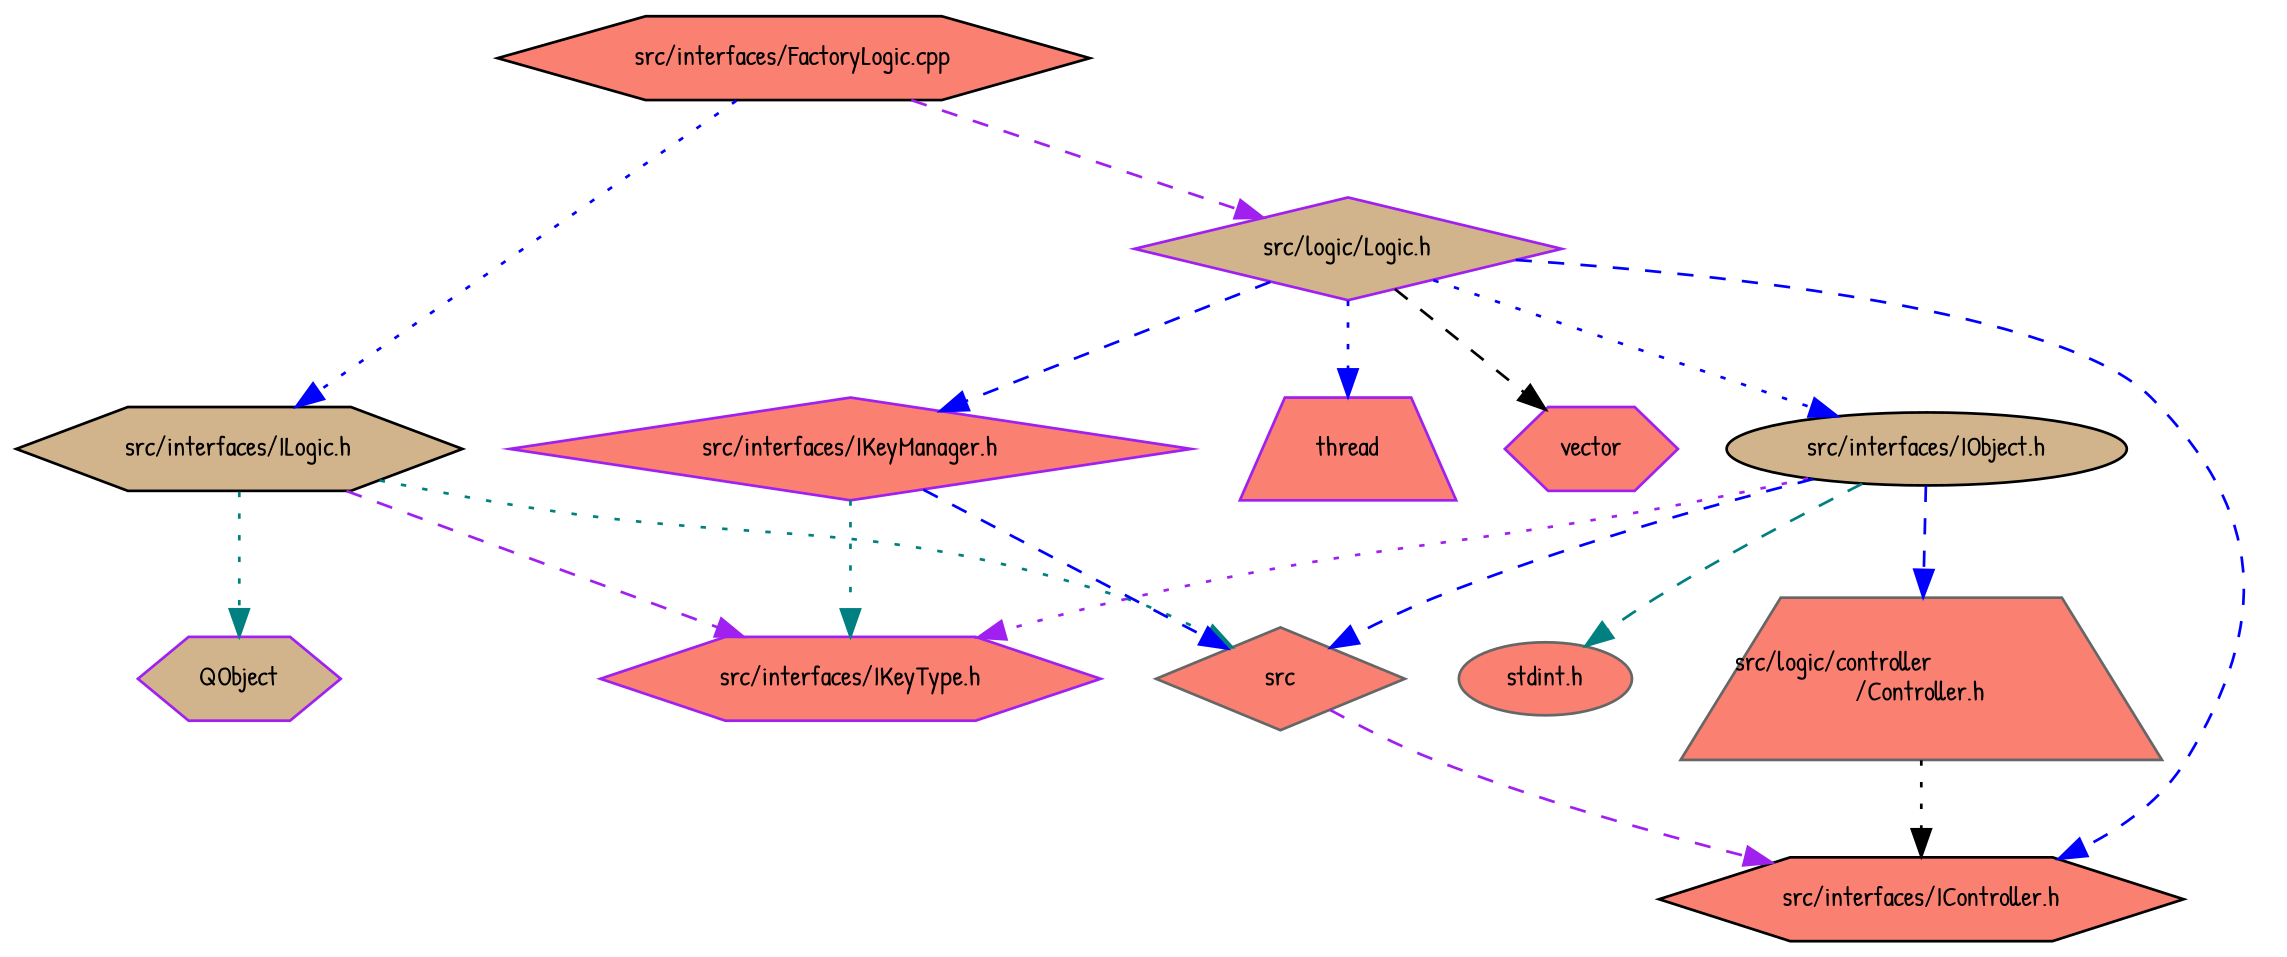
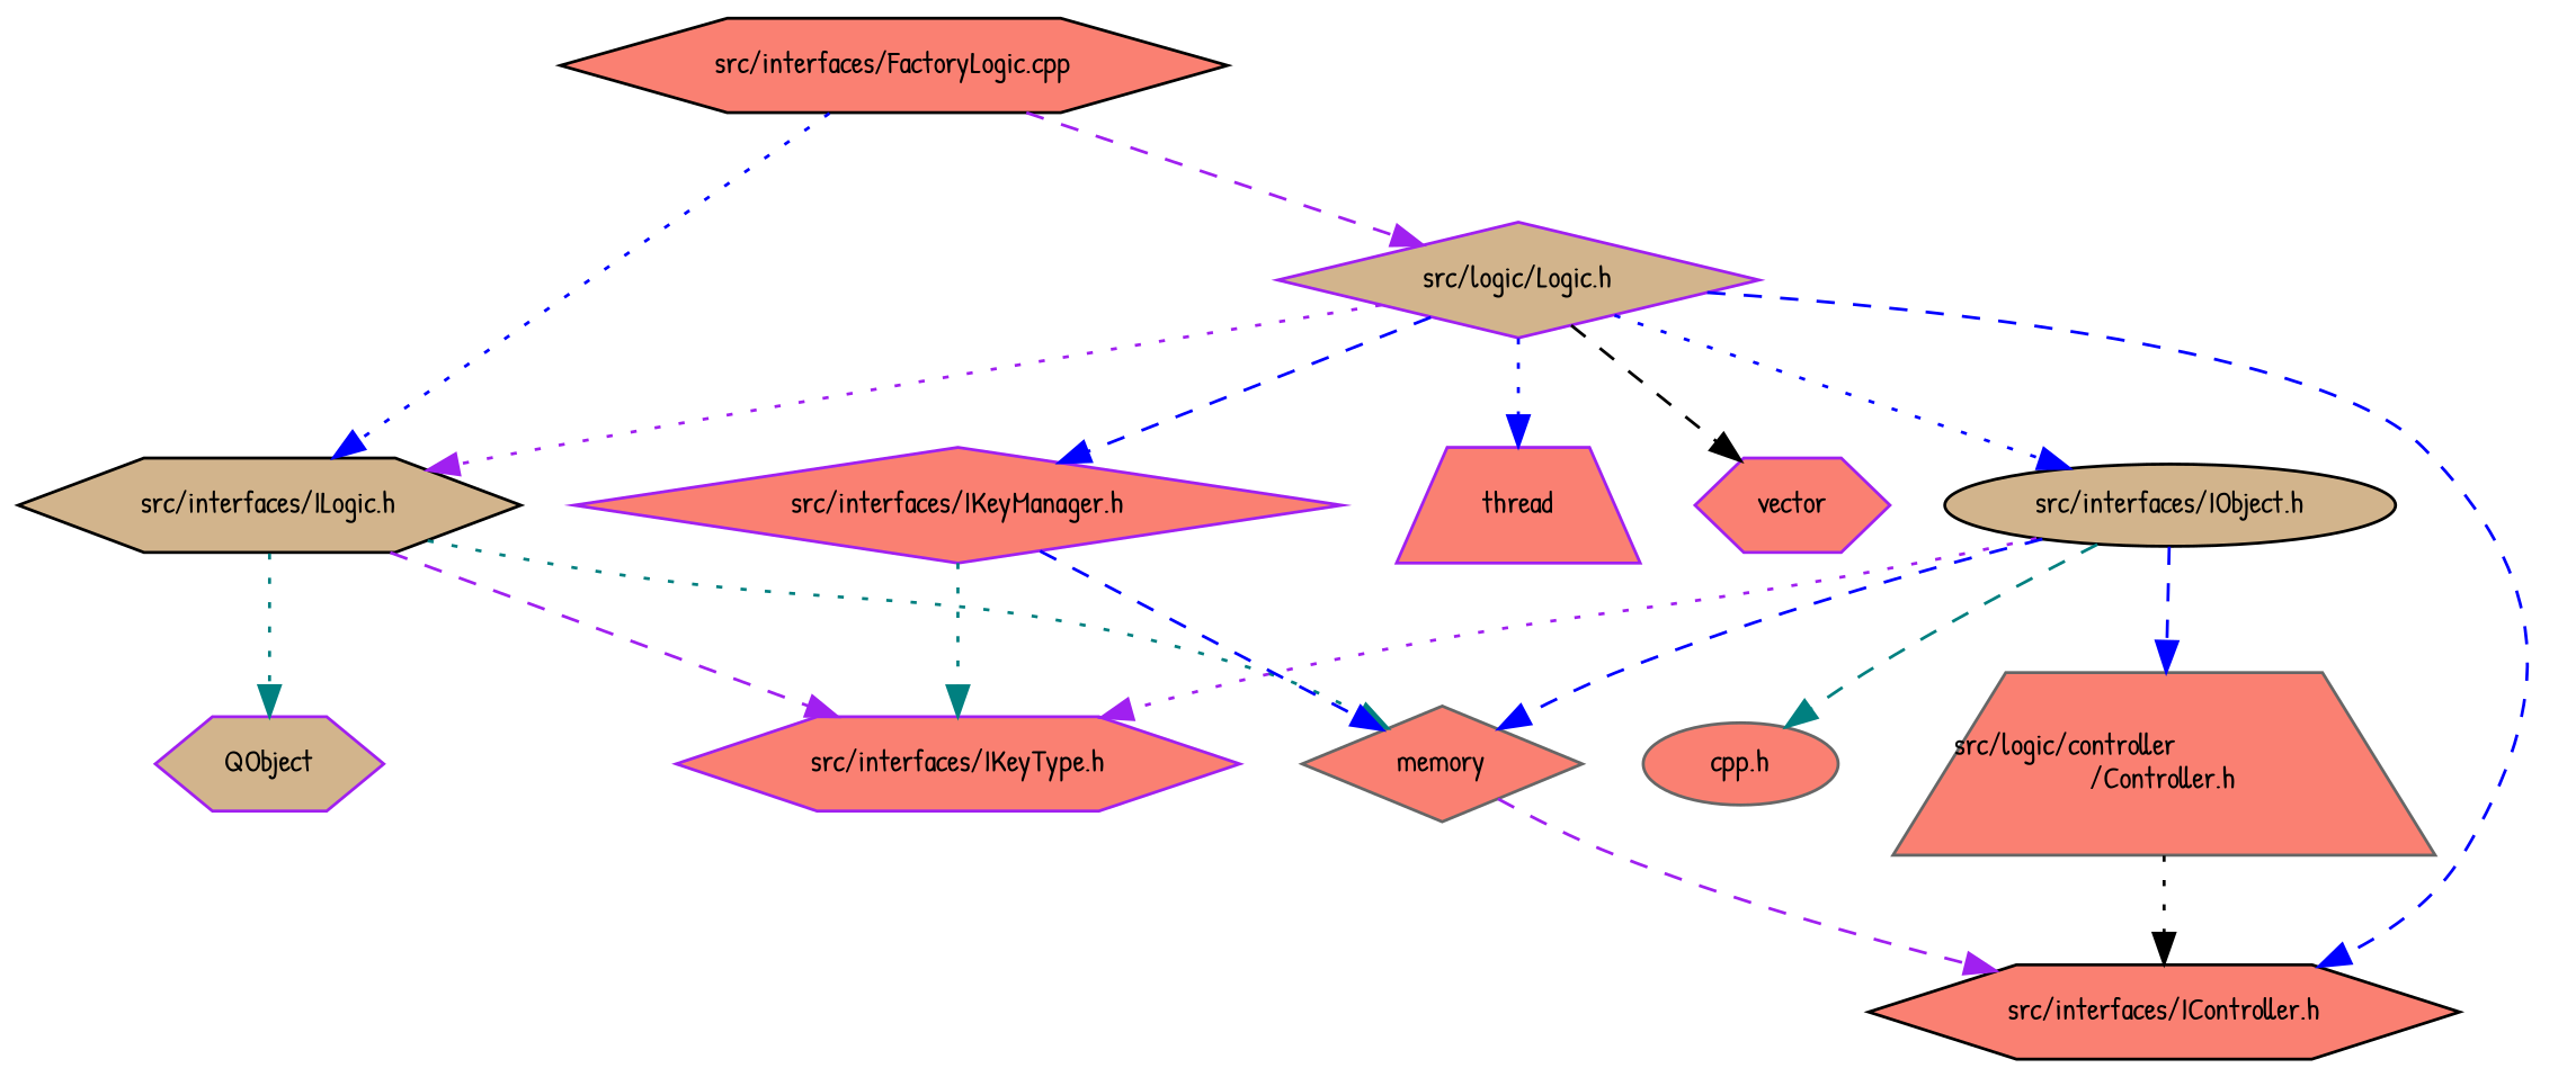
  digraph {
    fontname="Patrick Hand"
    node [color=purple fillcolor=salmon fontname="Patrick Hand" fontsize=10 shape=hexagon style=filled]
    edge [color=blue fontname="Patrick Hand" fontsize=10 labelfontname=Helvetica labelfontsize=10 style=dashed]
    n1 [color=black fontcolor=black height=0.2 label="src/interfaces/FactoryLogic.cpp" width=0.4]
    n2 [color=black fillcolor=tan height=0.2 label="src/interfaces/ILogic.h" width=0.4]
    n3 [fillcolor=tan height=0.2 label="src/logic/Logic.h" shape=diamond width=0.4]
    n4 [height=0.2 label="src/interfaces/IKeyType.h" width=0.4]
    n5 [fillcolor=tan height=0.2 label=QObject width=0.4]
-   n6 [color=gray40 height=0.2 label=src shape=diamond width=0.4]
+   n6 [color=gray40 height=0.2 label=memory shape=diamond width=0.4]
    n7 [color=black height=0.2 label="src/interfaces/IController.h" width=0.4]
    n8 [height=0.2 label="src/interfaces/IKeyManager.h" shape=diamond width=0.4]
    n9 [color=black fillcolor=tan height=0.2 label="src/interfaces/IObject.h" shape=ellipse width=0.4]
    n10 [height=0.2 label=thread shape=trapezium width=0.4]
    n11 [height=0.2 label=vector width=0.4]
    n12 [color=gray40 height=0.2 label="src/logic/controller\l/Controller.h" shape=trapezium width=0.4]
-   n13 [color=gray40 height=0.2 label="stdint.h" shape=ellipse width=0.4]
+   n13 [color=gray40 height=0.2 label="cpp.h" shape=ellipse width=0.4]
    n1 -> n2 [style=dotted]
    n1 -> n3 [color=purple]
    n2 -> n4 [color=purple]
    n2 -> n5 [color=teal style=dotted]
    n2 -> n6 [color=teal style=dotted]
+   n3 -> n2 [color=purple style=dotted]
    n3 -> n7
    n3 -> n8
    n3 -> n9 [style=dotted]
    n3 -> n10 [style=dotted]
    n3 -> n11 [color=black]
    n6 -> n7 [color=purple]
    n8 -> n4 [color=teal style=dotted]
    n8 -> n6
    n9 -> n4 [color=purple style=dotted]
    n9 -> n6
    n9 -> n12
    n9 -> n13 [color=teal]
    n12 -> n7 [color=black style=dotted]
  }
